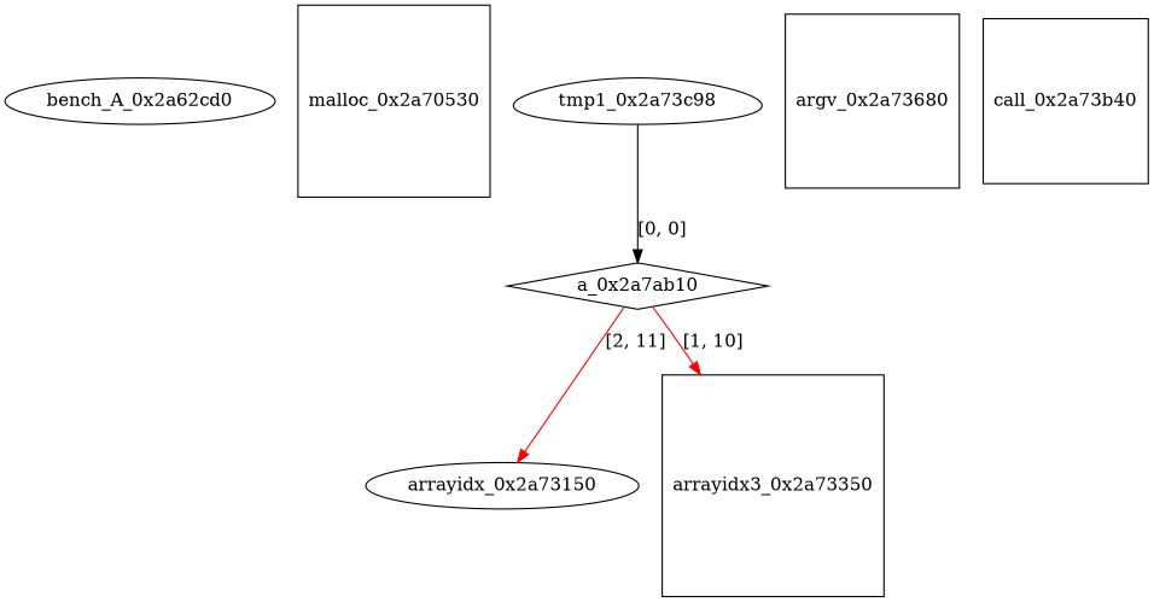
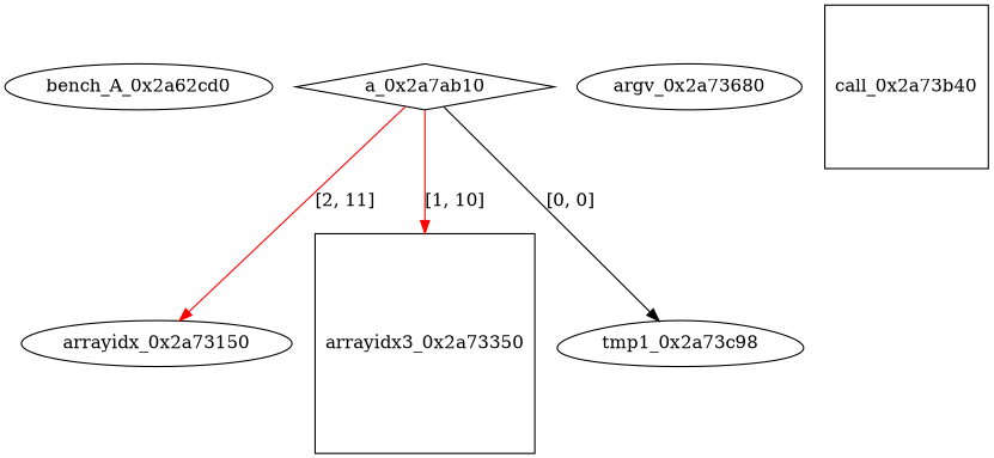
  digraph {
    node [shape=square]
    edge [color=red]
    bench_A_0x2a62cd0 [shape=ellipse]
-   malloc_0x2a70530
    arrayidx_0x2a73150 [shape=ellipse]
    a_0x2a7ab10 [shape=diamond]
    arrayidx3_0x2a73350
-   argv_0x2a73680
+   argv_0x2a73680 [shape=ellipse]
    call_0x2a73b40
    tmp1_0x2a73c98 [shape=egg]
    a_0x2a7ab10 -> arrayidx_0x2a73150 [label="[2, 11]"]
    a_0x2a7ab10 -> arrayidx3_0x2a73350 [label="[1, 10]"]
-   tmp1_0x2a73c98 -> a_0x2a7ab10 [label="[0, 0]" color=""]
+   a_0x2a7ab10 -> tmp1_0x2a73c98 [label="[0, 0]" color=""]
  }
